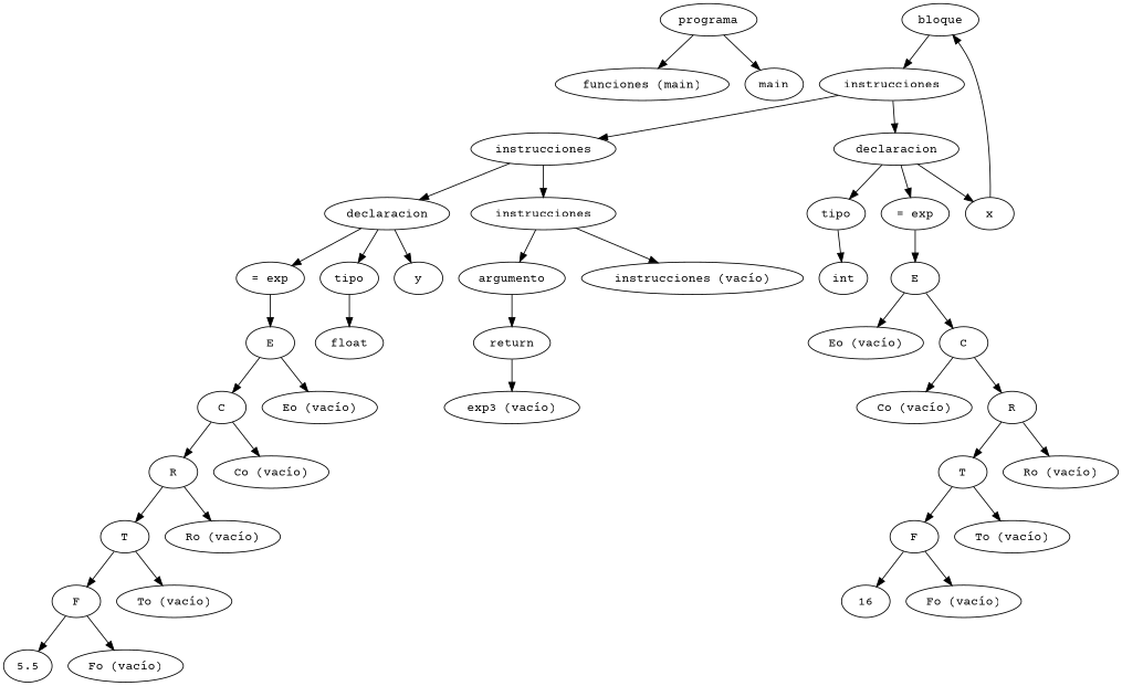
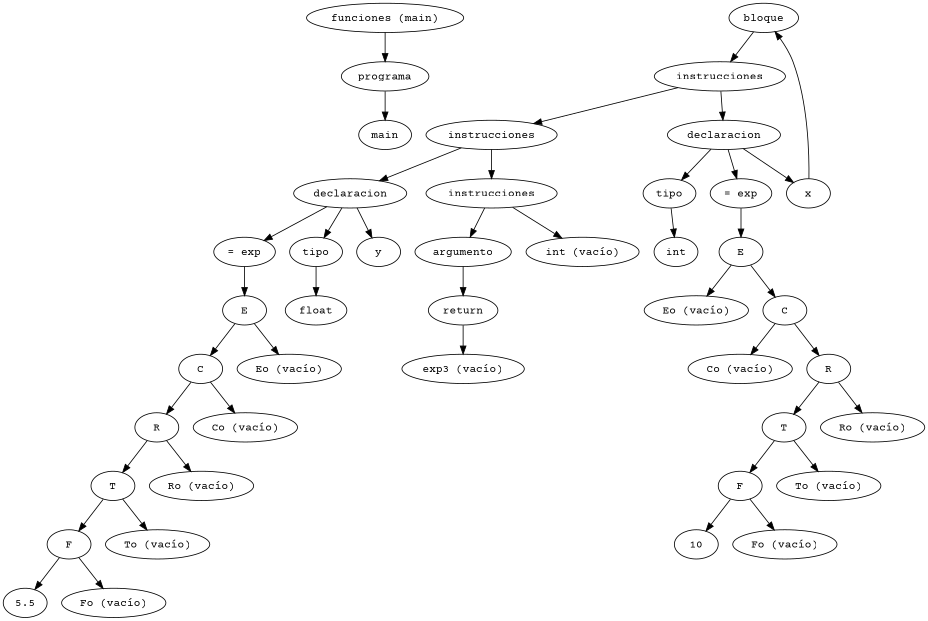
  digraph {
    fontname="Courier Prime"
    node [fontname="Courier Prime"]
    edge [fontname="Courier Prime"]
    n1 [label=programa]
    n2 [label="funciones (main)"]
    n3 [label=main]
    n4 [label=bloque]
    n5 [label=instrucciones]
    n6 [label=declaracion]
    n7 [label=instrucciones]
    n8 [label=tipo]
    n9 [label=x]
    n10 [label="= exp"]
    n11 [label=declaracion]
    n12 [label=instrucciones]
    n13 [label=int]
    n14 [label=E]
    n15 [label=C]
    n16 [label="Eo (vacío)"]
    n17 [label=R]
    n18 [label="Co (vacío)"]
    n19 [label=T]
    n20 [label="Ro (vacío)"]
    n21 [label=F]
    n22 [label="To (vacío)"]
-   n23 [label=16]
+   n23 [label=10]
    n24 [label="Fo (vacío)"]
    n25 [label=tipo]
    n26 [label=y]
    n27 [label="= exp"]
    n28 [label=argumento]
-   n29 [label="instrucciones (vacío)"]
+   n29 [label="int (vacío)"]
    n30 [label=float]
    n31 [label=E]
    n32 [label=C]
    n33 [label="Eo (vacío)"]
    n34 [label=R]
    n35 [label="Co (vacío)"]
    n36 [label=T]
    n37 [label="Ro (vacío)"]
    n38 [label=F]
    n39 [label="To (vacío)"]
    n40 [label=5.5]
    n41 [label="Fo (vacío)"]
    n42 [label=return]
    n43 [label="exp3 (vacío)"]
-   n1 -> n2
+   n2 -> n1
    n1 -> n3
    n4 -> n5
    n5 -> n6
    n5 -> n7
    n6 -> n8
    n6 -> n9
    n6 -> n10
    n7 -> n11
    n7 -> n12
    n8 -> n13
    n9 -> n4
    n10 -> n14
    n11 -> n25
    n11 -> n26
    n11 -> n27
    n12 -> n28
    n12 -> n29
    n14 -> n15
    n14 -> n16
    n15 -> n17
    n15 -> n18
    n17 -> n19
    n17 -> n20
    n19 -> n21
    n19 -> n22
    n21 -> n23
    n21 -> n24
    n25 -> n30
    n27 -> n31
    n28 -> n42
    n31 -> n32
    n31 -> n33
    n32 -> n34
    n32 -> n35
    n34 -> n36
    n34 -> n37
    n36 -> n38
    n36 -> n39
    n38 -> n40
    n38 -> n41
    n42 -> n43
  }
